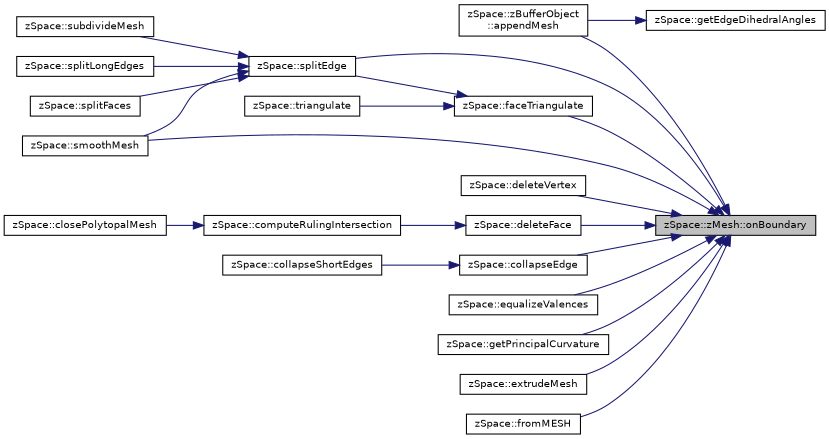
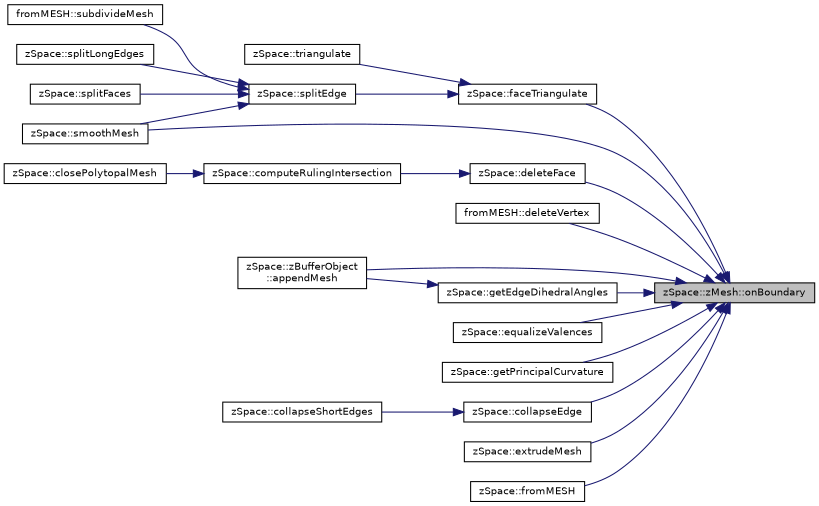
  digraph {
    rankdir=RL
    node [color=black fillcolor=white fontname=Helvetica fontsize=10 shape=record style=filled]
    edge [color=midnightblue dir=back fontname=Helvetica fontsize=10 labelfontname=Helvetica labelfontsize=10 style=solid]
    n1 [fillcolor=grey75 fontcolor=black height=0.2 label="zSpace::zMesh::onBoundary" width=0.4]
    n2 [height=0.2 label="zSpace::zBufferObject\l::appendMesh" width=0.4]
    n3 [height=0.2 label="zSpace::faceTriangulate" width=0.4]
    n4 [height=0.2 label="zSpace::smoothMesh" width=0.4]
-   n5 [height=0.2 label="zSpace::deleteVertex" width=0.4]
+   n5 [height=0.2 label="fromMESH::deleteVertex" width=0.4]
    n6 [height=0.2 label="zSpace::deleteFace" width=0.4]
    n7 [height=0.2 label="zSpace::collapseEdge" width=0.4]
    n8 [height=0.2 label="zSpace::equalizeValences" width=0.4]
    n9 [height=0.2 label="zSpace::getPrincipalCurvature" width=0.4]
    n10 [height=0.2 label="zSpace::getEdgeDihedralAngles" width=0.4]
    n11 [height=0.2 label="zSpace::extrudeMesh" width=0.4]
    n12 [height=0.2 label="zSpace::fromMESH" width=0.4]
    n13 [height=0.2 label="zSpace::computeRulingIntersection" width=0.4]
    n14 [height=0.2 label="zSpace::closePolytopalMesh" width=0.4]
    n15 [height=0.2 label="zSpace::triangulate" width=0.4]
    n16 [height=0.2 label="zSpace::splitEdge" width=0.4]
    n17 [height=0.2 label="zSpace::collapseShortEdges" width=0.4]
    n18 [height=0.2 label="zSpace::splitFaces" width=0.4]
-   n19 [height=0.2 label="zSpace::subdivideMesh" width=0.4]
+   n19 [height=0.2 label="fromMESH::subdivideMesh" width=0.4]
    n20 [height=0.2 label="zSpace::splitLongEdges" width=0.4]
    n1 -> n2
    n1 -> n3
    n1 -> n4
    n1 -> n5
    n1 -> n6
    n1 -> n7
    n1 -> n8
    n1 -> n9
-   n1 -> n16
+   n1 -> n10
    n1 -> n11
    n1 -> n12
    n3 -> n15
    n3 -> n16
    n6 -> n13
    n7 -> n17
    n10 -> n2
    n13 -> n14
    n16 -> n4
    n16 -> n18
    n16 -> n19
    n16 -> n20
  }
